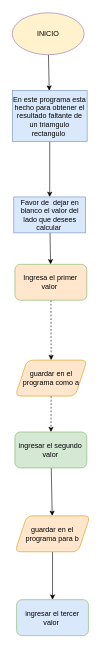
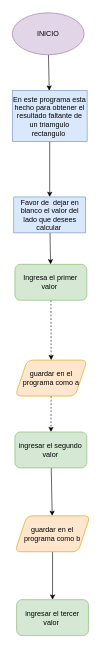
  <mxCell id="0" />
  <mxCell id="1" parent="0" />
  <mxCell id="2" value="" style="edgeStyle=none;html=1;" parent="1" source="3" target="5" edge="1"><mxGeometry relative="1" as="geometry" /></mxCell>
- <mxCell id="3" value="INICIO" style="ellipse;whiteSpace=wrap;html=1;fillColor=#fff2cc;strokeColor=#9673a6;" parent="1" vertex="1"><mxGeometry x="20" y="20" width="120" height="70" as="geometry" /></mxCell>
+ <mxCell id="3" value="INICIO" style="ellipse;whiteSpace=wrap;html=1;fillColor=#e1d5e7;strokeColor=#9673a6;" parent="1" vertex="1"><mxGeometry x="20" y="20" width="120" height="70" as="geometry" /></mxCell>
  <mxCell id="4" value="" style="edgeStyle=none;html=1;" parent="1" source="5" target="7" edge="1"><mxGeometry relative="1" as="geometry" /></mxCell>
  <mxCell id="5" value="En este programa esta hecho para obtener el resultado faltante de un triamgulo rectangulo&amp;nbsp;" style="whiteSpace=wrap;html=1;fillColor=#dae8fc;strokeColor=#6c8ebf;" parent="1" vertex="1"><mxGeometry x="20" y="150" width="125" height="85" as="geometry" /></mxCell>
  <mxCell id="6" value="" style="edgeStyle=none;html=1;" parent="1" source="7" target="9" edge="1"><mxGeometry relative="1" as="geometry"><mxPoint x="84.474" y="470" as="targetPoint" /></mxGeometry></mxCell>
  <mxCell id="7" value="Favor de&amp;nbsp; dejar en blanco el valor del lado que desees calcular&amp;nbsp;" style="whiteSpace=wrap;html=1;fillColor=#dae8fc;strokeColor=#6c8ebf;" parent="1" vertex="1"><mxGeometry x="22.5" y="327.5" width="120" height="60" as="geometry" /></mxCell>
  <mxCell id="8" value="" style="edgeStyle=none;html=1;dashed=1;" parent="1" source="9" target="11" edge="1"><mxGeometry relative="1" as="geometry" /></mxCell>
- <mxCell id="9" value="Ingresa el primer valor&amp;nbsp;" style="rounded=1;whiteSpace=wrap;html=1;fillColor=#ffe6cc;strokeColor=#82b366;" parent="1" vertex="1"><mxGeometry x="24.474" y="440" width="120" height="60" as="geometry" /></mxCell>
+ <mxCell id="9" value="Ingresa el primer valor&amp;nbsp;" style="rounded=1;whiteSpace=wrap;html=1;fillColor=#d5e8d4;strokeColor=#82b366;" parent="1" vertex="1"><mxGeometry x="24.474" y="440" width="120" height="60" as="geometry" /></mxCell>
  <mxCell id="10" value="" style="edgeStyle=none;html=1;dashed=1;" parent="1" source="11" target="13" edge="1"><mxGeometry relative="1" as="geometry" /></mxCell>
  <mxCell id="11" value="guardar en el programa como a" style="shape=parallelogram;perimeter=parallelogramPerimeter;whiteSpace=wrap;html=1;fixedSize=1;rounded=1;fillColor=#ffe6cc;strokeColor=#d79b00;" parent="1" vertex="1"><mxGeometry x="25.004" y="600" width="120" height="60" as="geometry" /></mxCell>
  <mxCell id="12" value="" style="edgeStyle=none;html=1;" parent="1" source="13" target="15" edge="1"><mxGeometry relative="1" as="geometry" /></mxCell>
  <mxCell id="13" value="ingresar el segundo valor" style="rounded=1;whiteSpace=wrap;html=1;fillColor=#d5e8d4;strokeColor=#82b366;" parent="1" vertex="1"><mxGeometry x="24.474" y="720" width="120" height="60" as="geometry" /></mxCell>
  <mxCell id="14" value="" style="edgeStyle=none;html=1;" parent="1" source="15" target="16" edge="1"><mxGeometry relative="1" as="geometry" /></mxCell>
- <mxCell id="15" value="guardar en el programa para b" style="shape=parallelogram;perimeter=parallelogramPerimeter;whiteSpace=wrap;html=1;fixedSize=1;rounded=1;fillColor=#ffe6cc;strokeColor=#d79b00;" parent="1" vertex="1"><mxGeometry x="24.47" y="860" width="125.53" height="60" as="geometry" /></mxCell>
- <mxCell id="16" value="ingresar el tercer valor&amp;nbsp;" style="whiteSpace=wrap;html=1;rounded=1;fillColor=#dae8fc;strokeColor=#82b366;" parent="1" vertex="1"><mxGeometry x="27.235" y="1000" width="120" height="60" as="geometry" /></mxCell>
+ <mxCell id="15" value="guardar en el programa como b" style="shape=parallelogram;perimeter=parallelogramPerimeter;whiteSpace=wrap;html=1;fixedSize=1;rounded=1;fillColor=#ffe6cc;strokeColor=#d79b00;" parent="1" vertex="1"><mxGeometry x="24.47" y="860" width="125.53" height="60" as="geometry" /></mxCell>
+ <mxCell id="16" value="ingresar el tercer valor&amp;nbsp;" style="whiteSpace=wrap;html=1;rounded=1;fillColor=#d5e8d4;strokeColor=#82b366;" parent="1" vertex="1"><mxGeometry x="27.235" y="1000" width="120" height="60" as="geometry" /></mxCell>
